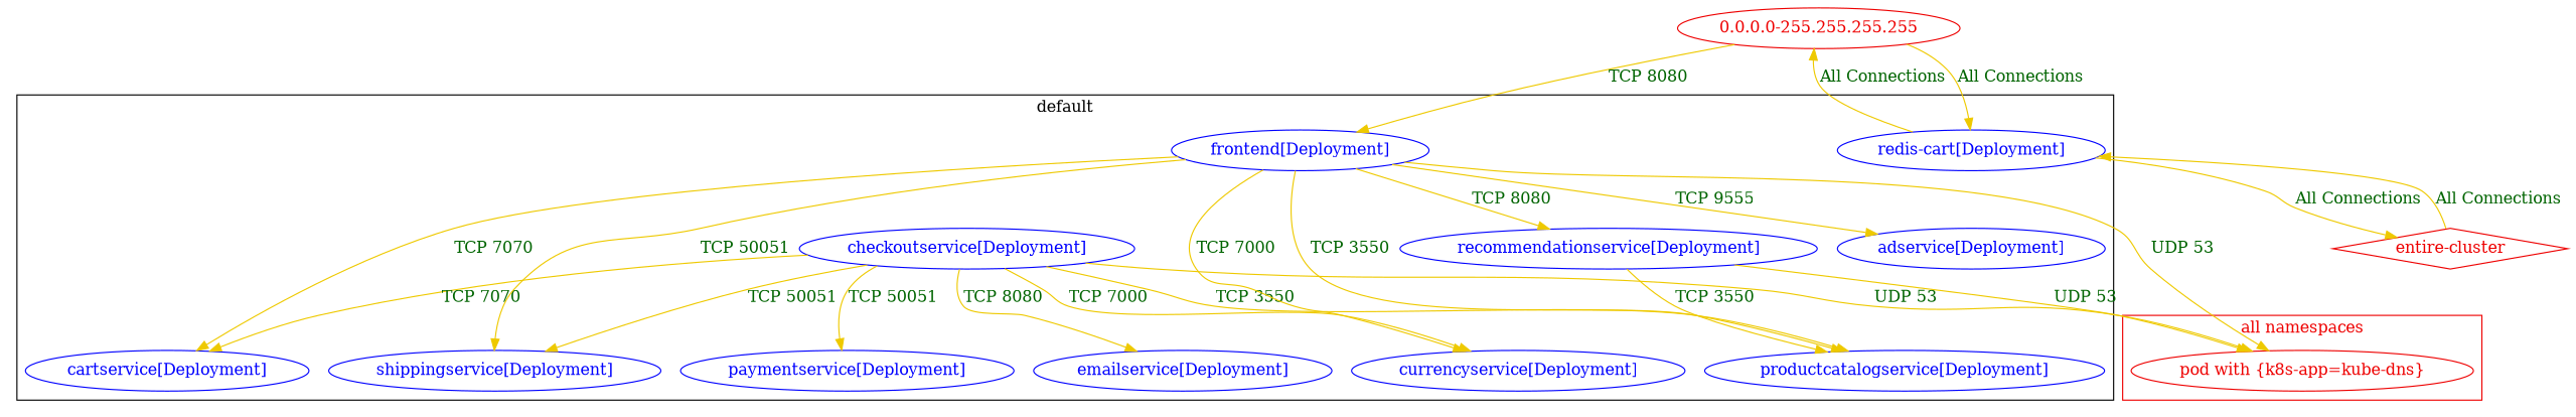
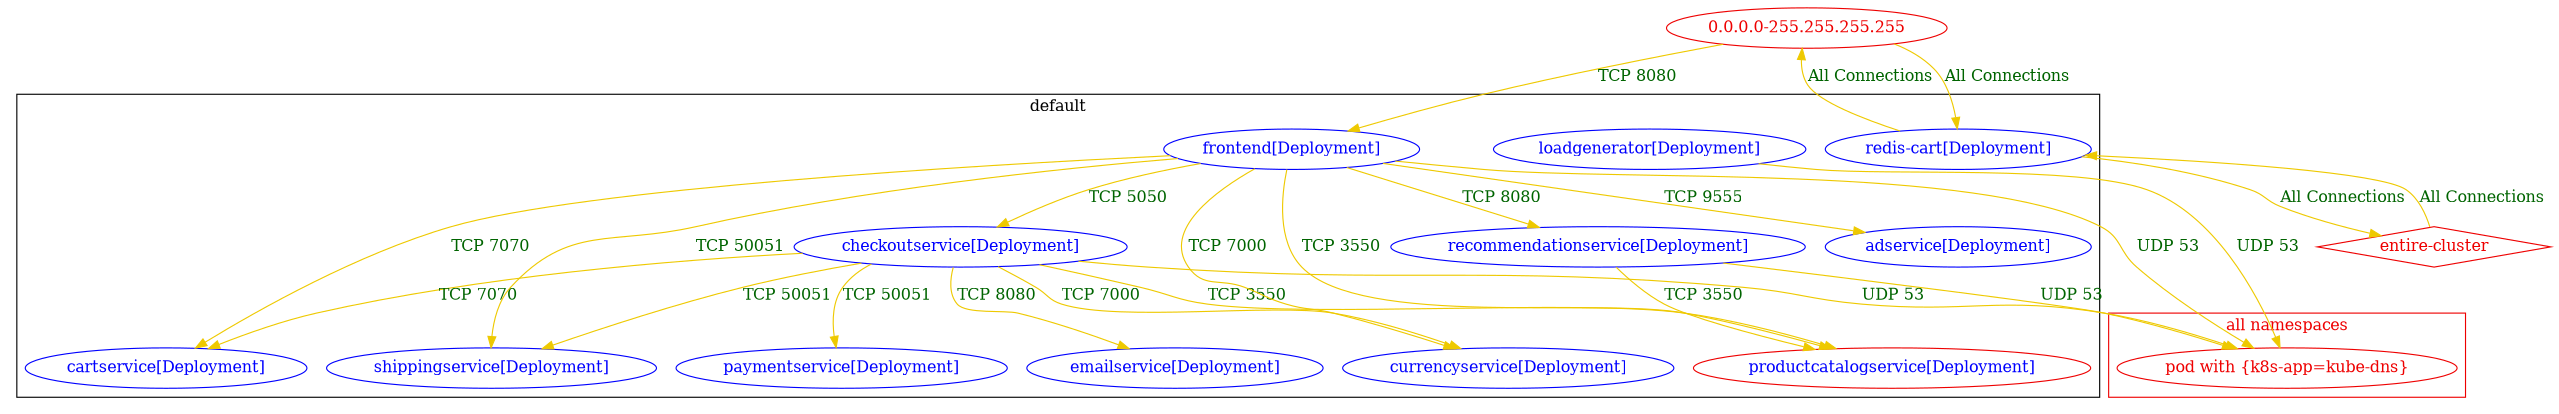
  digraph {
    node [color=blue fontcolor=blue]
    edge [color=gold2 fontcolor=darkgreen]
    n1 [label="adservice[Deployment]"]
    n2 [label="cartservice[Deployment]"]
    n3 [label="checkoutservice[Deployment]"]
    n4 [label="currencyservice[Deployment]"]
    n5 [label="emailservice[Deployment]"]
    n6 [label="frontend[Deployment]"]
+   n7 [label="loadgenerator[Deployment]"]
    n8 [label="paymentservice[Deployment]"]
-   n9 [label="productcatalogservice[Deployment]"]
+   n9 [color=red2 label="productcatalogservice[Deployment]"]
    n10 [label="recommendationservice[Deployment]"]
    n11 [label="redis-cart[Deployment]"]
    n12 [label="shippingservice[Deployment]"]
    n13 [color=red2 fontcolor=red2 label="pod with {k8s-app=kube-dns}"]
    n14 [color=red2 fontcolor=red2 label="0.0.0.0-255.255.255.255"]
    n15 [color=red2 fontcolor=red2 label="entire-cluster" shape=diamond]
    subgraph cluster_1 {
      color=black
      fontcolor=black
      label=default
      n1
      n2
      n3
      n4
      n5
      n6
+     n7
      n8
      n9
      n10
      n11
      n12
    }
    subgraph cluster_2 {
      color=red2
      fontcolor=red2
      label="all namespaces"
      n13
    }
    n3 -> n2 [label="TCP 7070"]
    n3 -> n4 [label="TCP 7000"]
    n3 -> n5 [label="TCP 8080"]
    n3 -> n8 [label="TCP 50051"]
    n3 -> n9 [label="TCP 3550"]
    n3 -> n12 [label="TCP 50051"]
    n3 -> n13 [label="UDP 53"]
    n6 -> n1 [label="TCP 9555"]
    n6 -> n2 [label="TCP 7070"]
+   n6 -> n3 [label="TCP 5050"]
    n6 -> n4 [label="TCP 7000"]
    n6 -> n9 [label="TCP 3550"]
    n6 -> n10 [label="TCP 8080"]
    n6 -> n12 [label="TCP 50051"]
    n6 -> n13 [label="UDP 53"]
+   n7 -> n13 [label="UDP 53"]
    n10 -> n9 [label="TCP 3550"]
    n10 -> n13 [label="UDP 53"]
    n11 -> n14 [label="All Connections"]
    n11 -> n15 [label="All Connections"]
    n14 -> n6 [label="TCP 8080"]
    n14 -> n11 [label="All Connections"]
    n15 -> n11 [label="All Connections"]
  }
